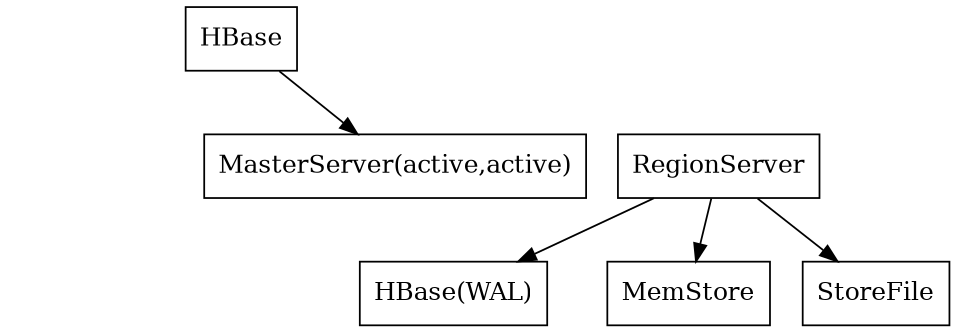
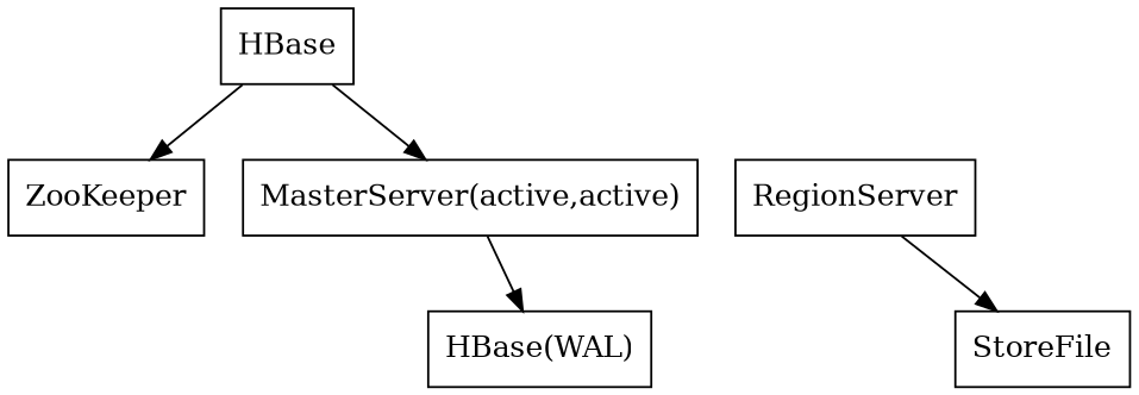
  digraph {
    rankdir=TD
    node [shape=r]
    HBase
+   ZooKeeper
    n3 [label="MasterServer(active,active)"]
    RegionServer
-   MemStore
    StoreFile
    n7 [label="HBase(WAL)"]
+   HBase -> ZooKeeper
    HBase -> n3
-   RegionServer -> MemStore
    RegionServer -> StoreFile
-   RegionServer -> n7
+   n3 -> n7
  }
